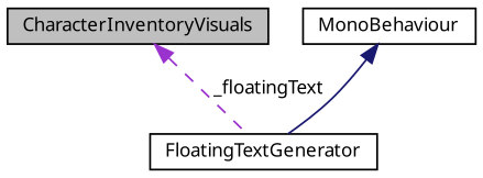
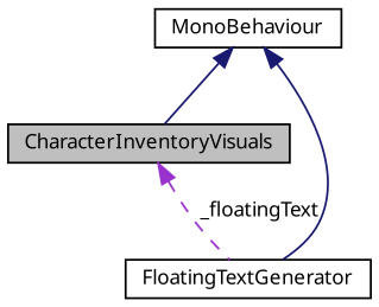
  digraph {
    node [color=black fillcolor=white fontname=Calibrii fontsize=10 shape=record style=filled]
    edge [color=midnightblue dir=back fontname=Calibrii fontsize=10 labelfontname=Calibrii labelfontsize=10 style=solid]
    n1 [fillcolor=grey75 fontcolor=black height=0.2 label=CharacterInventoryVisuals width=0.4]
    n2 [height=0.2 label=FloatingTextGenerator width=0.4]
    n3 [height=0.2 label=MonoBehaviour width=0.4]
    n1 -> n2 [color=darkorchid3 label=" _floatingText" style=dashed]
+   n3 -> n1
    n3 -> n2
  }
